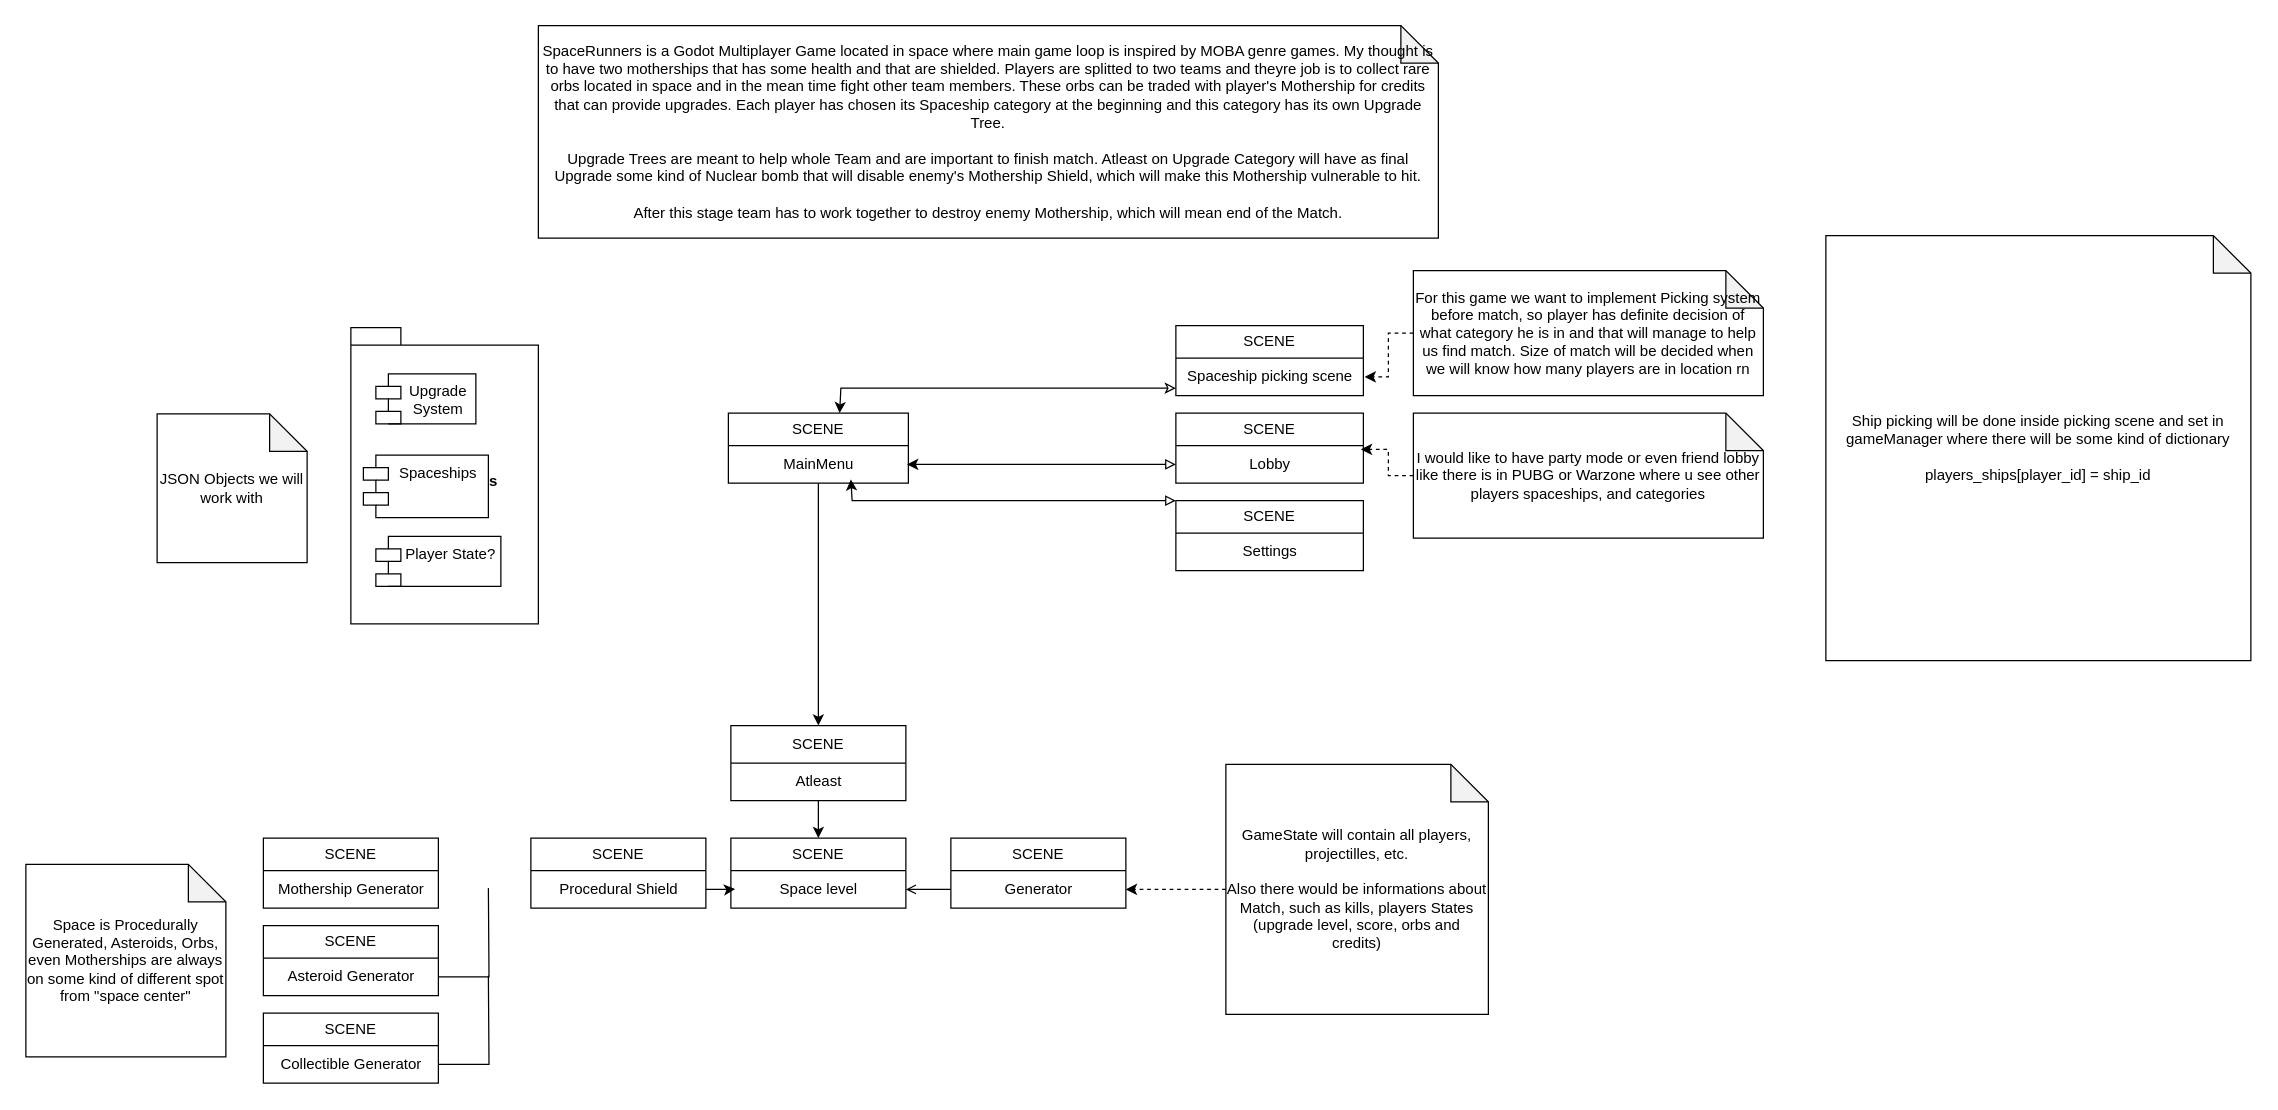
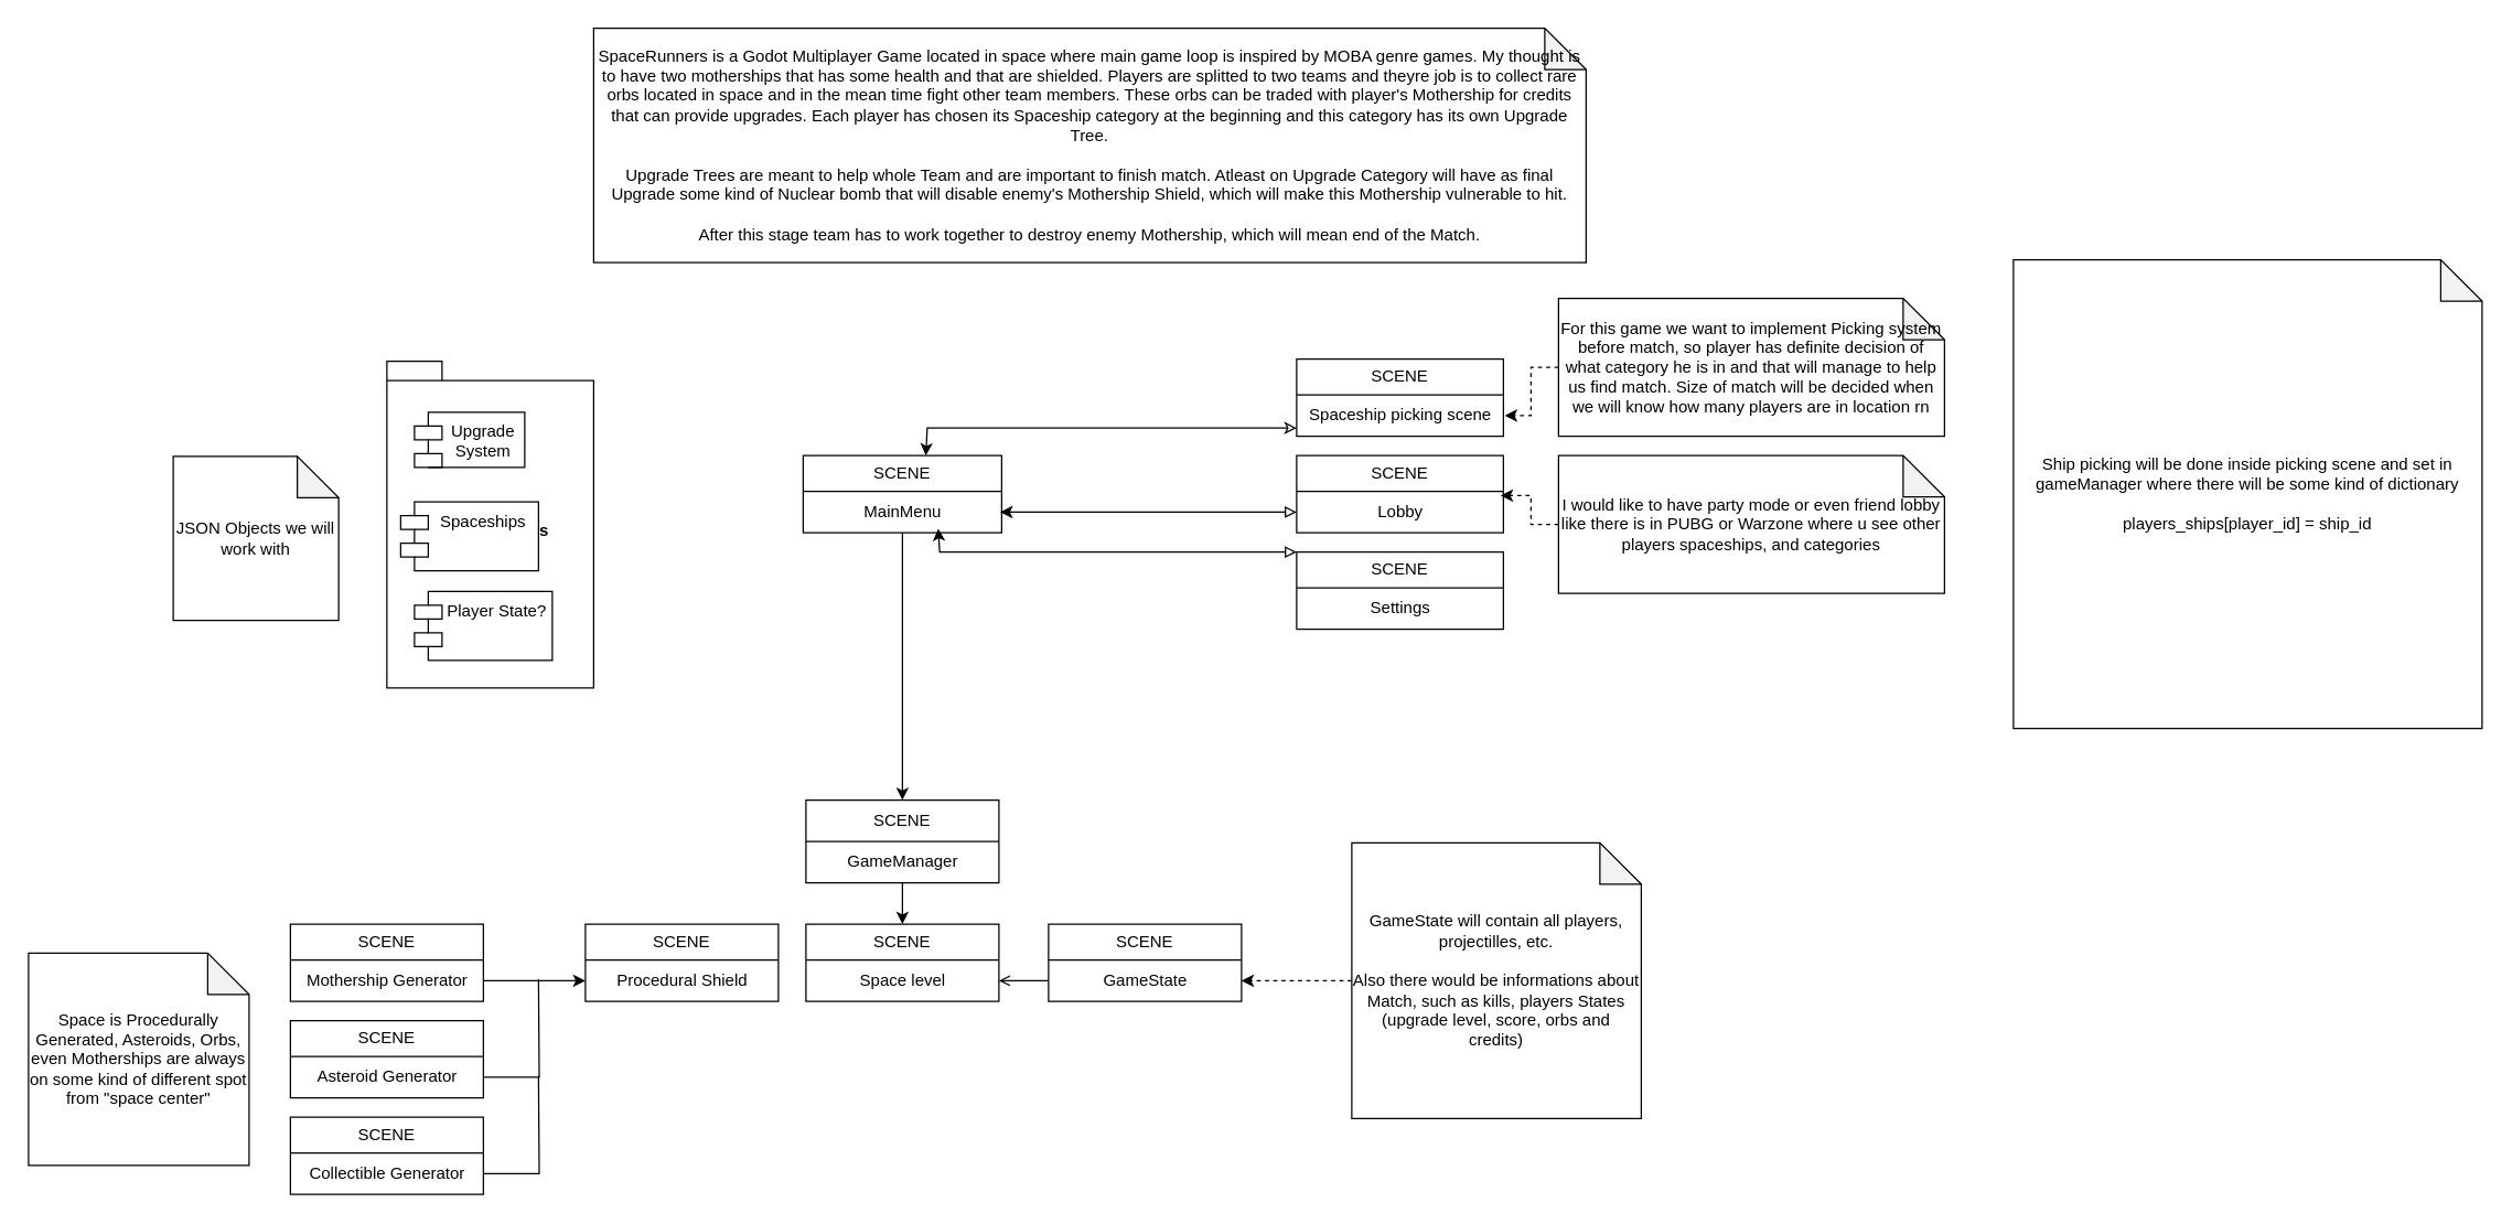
  <mxCell id="0" />
  <mxCell id="1" parent="0" />
  <mxCell id="2" value="SpaceRunners is a Godot Multiplayer Game located in space where main game loop is inspired by MOBA genre games. My thought is to have two motherships that has some health and that are shielded. Players are splitted to two teams and theyre job is to collect rare orbs located in space and in the mean time fight other team members. These orbs can be traded with player's Mothership for credits that can provide upgrades. Each player has chosen its Spaceship category at the beginning and this category has its own Upgrade Tree.&lt;div&gt;&lt;br&gt;&lt;/div&gt;&lt;div&gt;Upgrade Trees are meant to help whole Team and are important to finish match. Atleast on Upgrade Category will have as final Upgrade some kind of Nuclear bomb that will disable enemy's Mothership Shield, which will make this Mothership vulnerable to hit.&lt;br&gt;&lt;br&gt;After this stage team has to work together to destroy enemy Mothership, which will mean end of the Match.&lt;br&gt;&lt;/div&gt;" style="shape=note;whiteSpace=wrap;html=1;backgroundOutline=1;darkOpacity=0.05;" vertex="1" parent="1"><mxGeometry x="430" y="20" width="720" height="170" as="geometry" /></mxCell>
  <mxCell id="3" value="SCENE" style="swimlane;fontStyle=0;childLayout=stackLayout;horizontal=1;startSize=26;fillColor=none;horizontalStack=0;resizeParent=1;resizeParentMax=0;resizeLast=0;collapsible=1;marginBottom=0;whiteSpace=wrap;html=1;" vertex="1" parent="1"><mxGeometry x="582" y="330" width="144" height="56" as="geometry" /></mxCell>
  <mxCell id="4" value="MainMenu" style="text;html=1;align=center;verticalAlign=middle;resizable=0;points=[];autosize=1;strokeColor=none;fillColor=none;" vertex="1" parent="3"><mxGeometry y="26" width="144" height="30" as="geometry" /></mxCell>
  <mxCell id="5" value="SCENE" style="swimlane;fontStyle=0;childLayout=stackLayout;horizontal=1;startSize=30;fillColor=none;horizontalStack=0;resizeParent=1;resizeParentMax=0;resizeLast=0;collapsible=1;marginBottom=0;whiteSpace=wrap;html=1;" vertex="1" parent="1"><mxGeometry x="584" y="580" width="140" height="60" as="geometry" /></mxCell>
- <mxCell id="6" value="Atleast" style="text;html=1;align=center;verticalAlign=middle;resizable=0;points=[];autosize=1;strokeColor=none;fillColor=none;" vertex="1" parent="5"><mxGeometry y="30" width="140" height="30" as="geometry" /></mxCell>
+ <mxCell id="6" value="GameManager" style="text;html=1;align=center;verticalAlign=middle;resizable=0;points=[];autosize=1;strokeColor=none;fillColor=none;" vertex="1" parent="5"><mxGeometry y="30" width="140" height="30" as="geometry" /></mxCell>
  <mxCell id="7" style="edgeStyle=orthogonalEdgeStyle;rounded=0;orthogonalLoop=1;jettySize=auto;html=1;" edge="1" parent="1" source="4"><mxGeometry relative="1" as="geometry"><mxPoint x="654" y="580" as="targetPoint" /></mxGeometry></mxCell>
  <mxCell id="8" value="SCENE" style="swimlane;fontStyle=0;childLayout=stackLayout;horizontal=1;startSize=26;fillColor=none;horizontalStack=0;resizeParent=1;resizeParentMax=0;resizeLast=0;collapsible=1;marginBottom=0;whiteSpace=wrap;html=1;" vertex="1" parent="1"><mxGeometry x="584" y="670" width="140" height="56" as="geometry" /></mxCell>
  <mxCell id="9" value="Space level" style="text;html=1;align=center;verticalAlign=middle;resizable=0;points=[];autosize=1;strokeColor=none;fillColor=none;" vertex="1" parent="8"><mxGeometry y="26" width="140" height="30" as="geometry" /></mxCell>
  <mxCell id="10" value="SCENE" style="swimlane;fontStyle=0;childLayout=stackLayout;horizontal=1;startSize=26;fillColor=none;horizontalStack=0;resizeParent=1;resizeParentMax=0;resizeLast=0;collapsible=1;marginBottom=0;whiteSpace=wrap;html=1;" vertex="1" parent="1"><mxGeometry x="760" y="670" width="140" height="56" as="geometry" /></mxCell>
- <mxCell id="11" value="Generator" style="text;html=1;align=center;verticalAlign=middle;resizable=0;points=[];autosize=1;strokeColor=none;fillColor=none;" vertex="1" parent="10"><mxGeometry y="26" width="140" height="30" as="geometry" /></mxCell>
+ <mxCell id="11" value="GameState" style="text;html=1;align=center;verticalAlign=middle;resizable=0;points=[];autosize=1;strokeColor=none;fillColor=none;" vertex="1" parent="10"><mxGeometry y="26" width="140" height="30" as="geometry" /></mxCell>
  <mxCell id="12" value="SCENE" style="swimlane;fontStyle=0;childLayout=stackLayout;horizontal=1;startSize=26;fillColor=none;horizontalStack=0;resizeParent=1;resizeParentMax=0;resizeLast=0;collapsible=1;marginBottom=0;whiteSpace=wrap;html=1;" vertex="1" parent="1"><mxGeometry x="424" y="670" width="140" height="56" as="geometry" /></mxCell>
  <mxCell id="13" value="Procedural Shield" style="text;html=1;align=center;verticalAlign=middle;resizable=0;points=[];autosize=1;strokeColor=none;fillColor=none;" vertex="1" parent="12"><mxGeometry y="26" width="140" height="30" as="geometry" /></mxCell>
  <mxCell id="14" value="" style="edgeStyle=orthogonalEdgeStyle;rounded=0;orthogonalLoop=1;jettySize=auto;html=1;" edge="1" parent="1" source="6"><mxGeometry relative="1" as="geometry"><mxPoint x="654" y="670" as="targetPoint" /></mxGeometry></mxCell>
  <mxCell id="15" value="Space is Procedurally Generated, Asteroids, Orbs, even Motherships are always on some kind of different spot from &quot;space center&quot;" style="shape=note;whiteSpace=wrap;html=1;backgroundOutline=1;darkOpacity=0.05;" vertex="1" parent="1"><mxGeometry x="20" y="691" width="160" height="154" as="geometry" /></mxCell>
  <mxCell id="16" value="" style="edgeStyle=orthogonalEdgeStyle;rounded=0;orthogonalLoop=1;jettySize=auto;html=1;startArrow=classic;startFill=0;" edge="1" parent="1" source="17"><mxGeometry relative="1" as="geometry"><mxPoint x="671" y="330" as="targetPoint" /><Array as="points"><mxPoint x="672" y="310" /></Array></mxGeometry></mxCell>
  <mxCell id="17" value="SCENE" style="swimlane;fontStyle=0;childLayout=stackLayout;horizontal=1;startSize=26;fillColor=none;horizontalStack=0;resizeParent=1;resizeParentMax=0;resizeLast=0;collapsible=1;marginBottom=0;whiteSpace=wrap;html=1;" vertex="1" parent="1"><mxGeometry x="940" y="260" width="150" height="56" as="geometry" /></mxCell>
  <mxCell id="18" value="Spaceship picking scene" style="text;html=1;align=center;verticalAlign=middle;resizable=0;points=[];autosize=1;strokeColor=none;fillColor=none;" vertex="1" parent="17"><mxGeometry y="26" width="150" height="30" as="geometry" /></mxCell>
  <mxCell id="19" value="SCENE" style="swimlane;fontStyle=0;childLayout=stackLayout;horizontal=1;startSize=26;fillColor=none;horizontalStack=0;resizeParent=1;resizeParentMax=0;resizeLast=0;collapsible=1;marginBottom=0;whiteSpace=wrap;html=1;" vertex="1" parent="1"><mxGeometry x="940" y="330" width="150" height="56" as="geometry" /></mxCell>
  <mxCell id="20" value="Lobby" style="text;html=1;align=center;verticalAlign=middle;resizable=0;points=[];autosize=1;strokeColor=none;fillColor=none;" vertex="1" parent="19"><mxGeometry y="26" width="150" height="30" as="geometry" /></mxCell>
  <mxCell id="21" style="edgeStyle=orthogonalEdgeStyle;rounded=0;orthogonalLoop=1;jettySize=auto;html=1;startArrow=block;startFill=0;entryX=0.993;entryY=0.5;entryDx=0;entryDy=0;entryPerimeter=0;" edge="1" parent="1" source="20" target="4"><mxGeometry relative="1" as="geometry"><mxPoint x="730" y="371" as="targetPoint" /></mxGeometry></mxCell>
  <mxCell id="22" value="SCENE" style="swimlane;fontStyle=0;childLayout=stackLayout;horizontal=1;startSize=26;fillColor=none;horizontalStack=0;resizeParent=1;resizeParentMax=0;resizeLast=0;collapsible=1;marginBottom=0;whiteSpace=wrap;html=1;" vertex="1" parent="1"><mxGeometry x="940" y="400" width="150" height="56" as="geometry" /></mxCell>
  <mxCell id="23" value="Settings" style="text;html=1;align=center;verticalAlign=middle;resizable=0;points=[];autosize=1;strokeColor=none;fillColor=none;" vertex="1" parent="22"><mxGeometry y="26" width="150" height="30" as="geometry" /></mxCell>
  <mxCell id="24" style="edgeStyle=orthogonalEdgeStyle;rounded=0;orthogonalLoop=1;jettySize=auto;html=1;startArrow=block;startFill=0;" edge="1" parent="1" source="22"><mxGeometry relative="1" as="geometry"><mxPoint x="680" y="383" as="targetPoint" /><Array as="points"><mxPoint x="681" y="400" /></Array></mxGeometry></mxCell>
  <mxCell id="25" value="For this game we want to implement Picking system before match, so player has definite decision of what category he is in and that will manage to help us find match. Size of match will be decided when we will know how many players are in location rn" style="shape=note;whiteSpace=wrap;html=1;backgroundOutline=1;darkOpacity=0.05;" vertex="1" parent="1"><mxGeometry x="1130" y="216" width="280" height="100" as="geometry" /></mxCell>
  <mxCell id="26" value="I would like to have party mode or even friend lobby like there is in PUBG or Warzone where u see other players spaceships, and categories" style="shape=note;whiteSpace=wrap;html=1;backgroundOutline=1;darkOpacity=0.05;" vertex="1" parent="1"><mxGeometry x="1130" y="330" width="280" height="100" as="geometry" /></mxCell>
  <mxCell id="27" style="edgeStyle=orthogonalEdgeStyle;rounded=0;orthogonalLoop=1;jettySize=auto;html=1;entryX=0.987;entryY=0.1;entryDx=0;entryDy=0;entryPerimeter=0;dashed=1;" edge="1" parent="1" source="26" target="20"><mxGeometry relative="1" as="geometry" /></mxCell>
  <mxCell id="28" style="edgeStyle=orthogonalEdgeStyle;rounded=0;orthogonalLoop=1;jettySize=auto;html=1;entryX=1.007;entryY=0.5;entryDx=0;entryDy=0;entryPerimeter=0;dashed=1;" edge="1" parent="1" source="25" target="18"><mxGeometry relative="1" as="geometry" /></mxCell>
  <mxCell id="29" value="Configurations" style="shape=folder;fontStyle=1;spacingTop=10;tabWidth=40;tabHeight=14;tabPosition=left;html=1;whiteSpace=wrap;" vertex="1" parent="1"><mxGeometry x="280" y="261.5" width="150" height="237" as="geometry" /></mxCell>
  <mxCell id="30" value="Upgrade System" style="shape=module;align=left;spacingLeft=20;align=center;verticalAlign=top;whiteSpace=wrap;html=1;" vertex="1" parent="1"><mxGeometry x="300" y="298.5" width="80" height="40" as="geometry" /></mxCell>
  <mxCell id="31" value="Spaceships" style="shape=module;align=left;spacingLeft=20;align=center;verticalAlign=top;whiteSpace=wrap;html=1;" vertex="1" parent="1"><mxGeometry x="290" y="363.5" width="100" height="50" as="geometry" /></mxCell>
- <mxCell id="32" value="Player State?" style="shape=module;align=left;spacingLeft=20;align=center;verticalAlign=top;whiteSpace=wrap;html=1;" vertex="1" parent="1"><mxGeometry x="300" y="428.5" width="100" height="40" as="geometry" /></mxCell>
+ <mxCell id="32" value="Player State?" style="shape=module;align=left;spacingLeft=20;align=center;verticalAlign=top;whiteSpace=wrap;html=1;" vertex="1" parent="1"><mxGeometry x="300" y="428.5" width="100" height="50" as="geometry" /></mxCell>
  <mxCell id="33" value="JSON Objects we will work with" style="shape=note;whiteSpace=wrap;html=1;backgroundOutline=1;darkOpacity=0.05;" vertex="1" parent="1"><mxGeometry x="125" y="330.5" width="120" height="119" as="geometry" /></mxCell>
  <mxCell id="34" value="SCENE" style="swimlane;fontStyle=0;childLayout=stackLayout;horizontal=1;startSize=26;fillColor=none;horizontalStack=0;resizeParent=1;resizeParentMax=0;resizeLast=0;collapsible=1;marginBottom=0;whiteSpace=wrap;html=1;" vertex="1" parent="1"><mxGeometry x="210" y="670" width="140" height="56" as="geometry" /></mxCell>
  <mxCell id="35" value="Mothership Generator" style="text;html=1;align=center;verticalAlign=middle;resizable=0;points=[];autosize=1;strokeColor=none;fillColor=none;" vertex="1" parent="34"><mxGeometry y="26" width="140" height="30" as="geometry" /></mxCell>
  <mxCell id="36" value="SCENE" style="swimlane;fontStyle=0;childLayout=stackLayout;horizontal=1;startSize=26;fillColor=none;horizontalStack=0;resizeParent=1;resizeParentMax=0;resizeLast=0;collapsible=1;marginBottom=0;whiteSpace=wrap;html=1;" vertex="1" parent="1"><mxGeometry x="210" y="740" width="140" height="56" as="geometry" /></mxCell>
  <mxCell id="37" style="edgeStyle=orthogonalEdgeStyle;rounded=0;orthogonalLoop=1;jettySize=auto;html=1;endArrow=none;endFill=0;" edge="1" parent="36" source="38"><mxGeometry relative="1" as="geometry"><mxPoint x="180" y="-30.0" as="targetPoint" /></mxGeometry></mxCell>
  <mxCell id="38" value="Asteroid Generator" style="text;html=1;align=center;verticalAlign=middle;resizable=0;points=[];autosize=1;strokeColor=none;fillColor=none;" vertex="1" parent="36"><mxGeometry y="26" width="140" height="30" as="geometry" /></mxCell>
  <mxCell id="39" value="SCENE" style="swimlane;fontStyle=0;childLayout=stackLayout;horizontal=1;startSize=26;fillColor=none;horizontalStack=0;resizeParent=1;resizeParentMax=0;resizeLast=0;collapsible=1;marginBottom=0;whiteSpace=wrap;html=1;" vertex="1" parent="1"><mxGeometry x="210" y="810" width="140" height="56" as="geometry" /></mxCell>
  <mxCell id="40" style="edgeStyle=orthogonalEdgeStyle;rounded=0;orthogonalLoop=1;jettySize=auto;html=1;endArrow=none;endFill=0;" edge="1" parent="39" source="41"><mxGeometry relative="1" as="geometry"><mxPoint x="180" y="-30.0" as="targetPoint" /></mxGeometry></mxCell>
  <mxCell id="41" value="Collectible Generator" style="text;html=1;align=center;verticalAlign=middle;resizable=0;points=[];autosize=1;strokeColor=none;fillColor=none;" vertex="1" parent="39"><mxGeometry y="26" width="140" height="30" as="geometry" /></mxCell>
- <mxCell id="43" style="edgeStyle=orthogonalEdgeStyle;rounded=0;orthogonalLoop=1;jettySize=auto;html=1;entryX=0.024;entryY=0.49;entryDx=0;entryDy=0;entryPerimeter=0;" edge="1" parent="1" source="13" target="9"><mxGeometry relative="1" as="geometry" /></mxCell>
+ <mxCell id="42" value="" style="edgeStyle=orthogonalEdgeStyle;rounded=0;orthogonalLoop=1;jettySize=auto;html=1;" edge="1" parent="1" source="35" target="13"><mxGeometry relative="1" as="geometry" /></mxCell>
  <mxCell id="44" value="" style="edgeStyle=orthogonalEdgeStyle;rounded=0;orthogonalLoop=1;jettySize=auto;html=1;endArrow=open;" edge="1" parent="1" source="11" target="9"><mxGeometry relative="1" as="geometry" /></mxCell>
  <mxCell id="45" value="" style="edgeStyle=orthogonalEdgeStyle;rounded=0;orthogonalLoop=1;jettySize=auto;html=1;dashed=1;" edge="1" parent="1" source="46" target="11"><mxGeometry relative="1" as="geometry" /></mxCell>
  <mxCell id="46" value="GameState will contain all players, projectilles, etc.&lt;br&gt;&lt;br&gt;Also there would be informations about Match, such as kills, players States (upgrade level, score, orbs and credits)" style="shape=note;whiteSpace=wrap;html=1;backgroundOutline=1;darkOpacity=0.05;" vertex="1" parent="1"><mxGeometry x="980" y="611" width="210" height="200" as="geometry" /></mxCell>
  <mxCell id="47" value="Ship picking will be done inside picking scene and set in gameManager where there will be some kind of dictionary&lt;br&gt;&lt;br&gt;players_ships[player_id] = ship_id" style="shape=note;whiteSpace=wrap;html=1;backgroundOutline=1;darkOpacity=0.05;" vertex="1" parent="1"><mxGeometry x="1460" y="188" width="340" height="340" as="geometry" /></mxCell>
